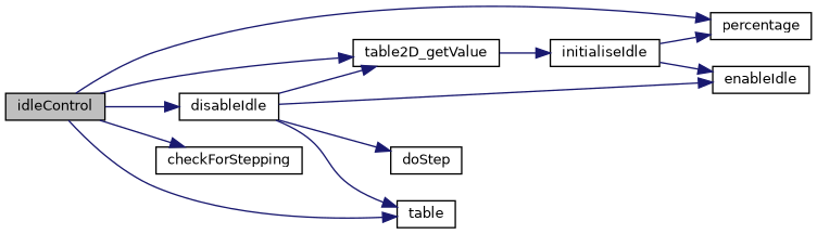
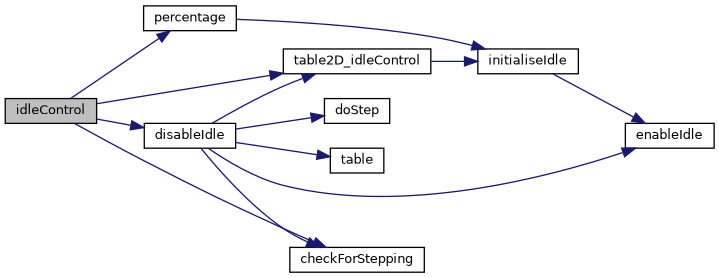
  digraph {
    rankdir=LR
    node [color=black fillcolor=white fontname=Helvetica fontsize=10 shape=record style=filled]
    edge [color=midnightblue fontname=Helvetica fontsize=10 labelfontname=Helvetica labelfontsize=10 style=solid]
    n1 [fillcolor=grey75 fontcolor=black height=0.2 label=idleControl width=0.4]
    n2 [height=0.2 label=percentage width=0.4]
-   n3 [height=0.2 label=table2D_getValue width=0.4]
+   n3 [height=0.2 label=table2D_idleControl width=0.4]
    n4 [height=0.2 label=disableIdle width=0.4]
    n5 [height=0.2 label=checkForStepping width=0.4]
    n6 [height=0.2 label=table width=0.4]
    n7 [height=0.2 label=initialiseIdle width=0.4]
    n8 [height=0.2 label=enableIdle width=0.4]
    n9 [height=0.2 label=doStep width=0.4]
    n1 -> n2
    n1 -> n3
    n1 -> n4
    n1 -> n5
-   n1 -> n6
    n3 -> n7
    n4 -> n3
+   n4 -> n5
    n4 -> n6
    n4 -> n8
    n4 -> n9
-   n7 -> n2
+   n2 -> n7
    n7 -> n8
  }
